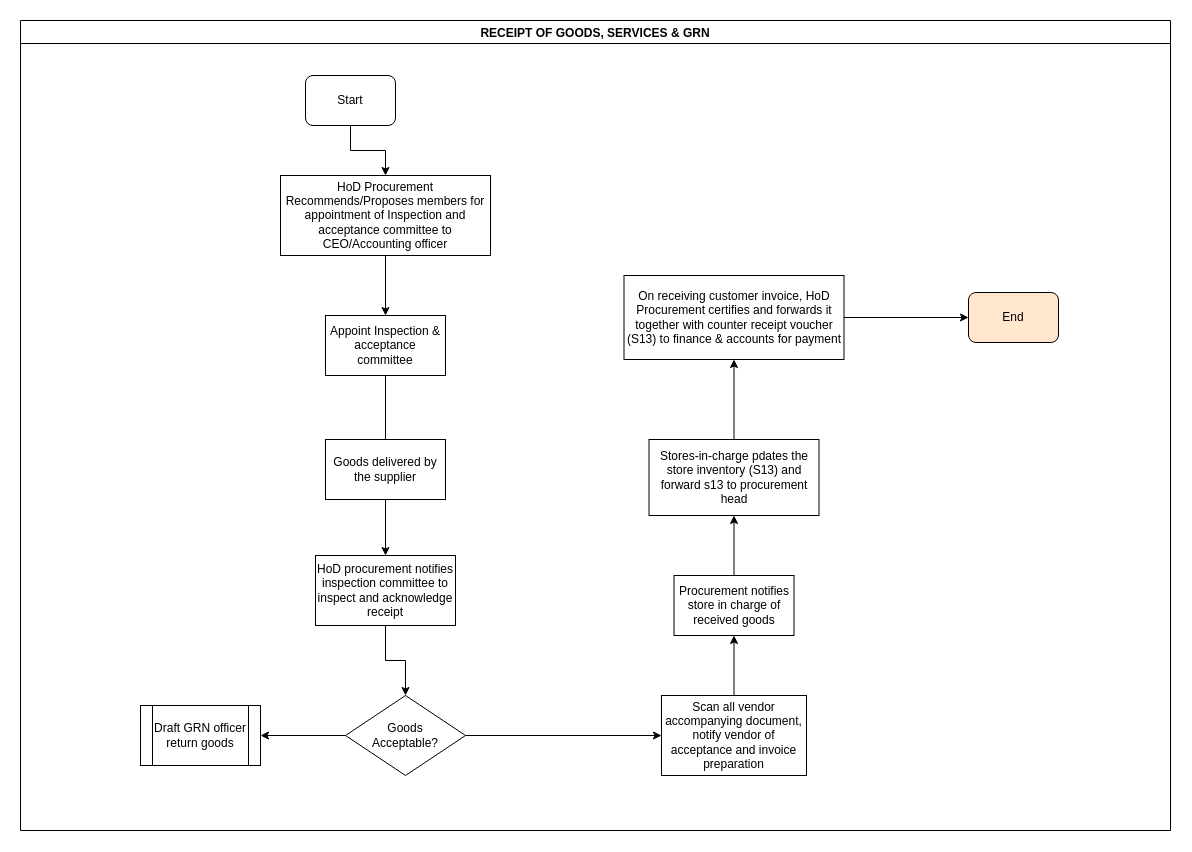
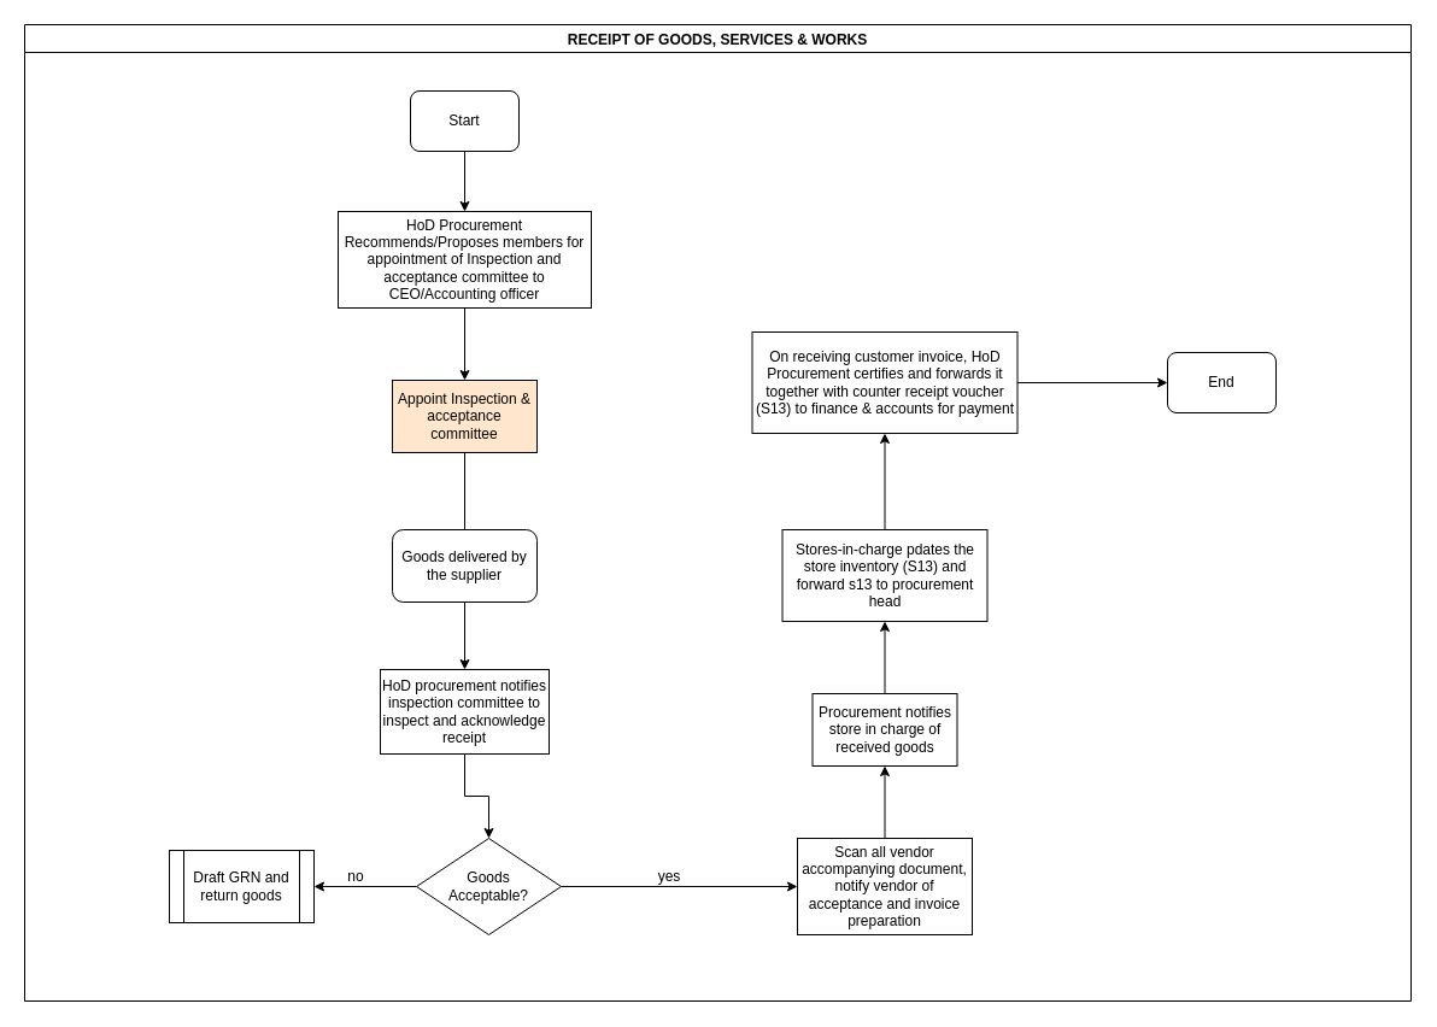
  <mxCell id="0" />
  <mxCell id="1" parent="0" />
- <mxCell id="2" value="RECEIPT OF GOODS, SERVICES &amp; GRN" style="swimlane;" vertex="1" parent="1"><mxGeometry x="20" y="20" width="1150" height="810" as="geometry" /></mxCell>
- <mxCell id="3" value="Start" style="rounded=1;whiteSpace=wrap;html=1;" vertex="1" parent="2"><mxGeometry x="285" y="55" width="90" height="50" as="geometry" /></mxCell>
+ <mxCell id="2" value="RECEIPT OF GOODS, SERVICES &amp; WORKS" style="swimlane;" vertex="1" parent="1"><mxGeometry x="20" y="20" width="1150" height="810" as="geometry" /></mxCell>
+ <mxCell id="3" value="Start" style="rounded=1;whiteSpace=wrap;html=1;" vertex="1" parent="2"><mxGeometry x="320" y="55" width="90" height="50" as="geometry" /></mxCell>
  <mxCell id="4" value="HoD Procurement Recommends/Proposes members for appointment of Inspection and acceptance committee to CEO/Accounting officer" style="rounded=0;whiteSpace=wrap;html=1;" vertex="1" parent="2"><mxGeometry x="260" y="155" width="210" height="80" as="geometry" /></mxCell>
  <mxCell id="5" value="" style="edgeStyle=orthogonalEdgeStyle;rounded=0;orthogonalLoop=1;jettySize=auto;html=1;entryX=0.5;entryY=0;entryDx=0;entryDy=0;" edge="1" parent="2" source="3" target="4"><mxGeometry relative="1" as="geometry"><mxPoint x="365" y="180" as="targetPoint" /></mxGeometry></mxCell>
- <mxCell id="6" value="Appoint Inspection &amp;amp; acceptance committee" style="whiteSpace=wrap;html=1;rounded=0;" vertex="1" parent="2"><mxGeometry x="305" y="295" width="120" height="60" as="geometry" /></mxCell>
+ <mxCell id="6" value="Appoint Inspection &amp;amp; acceptance committee" style="whiteSpace=wrap;html=1;rounded=0;fillColor=#ffe6cc;" vertex="1" parent="2"><mxGeometry x="305" y="295" width="120" height="60" as="geometry" /></mxCell>
  <mxCell id="7" value="" style="edgeStyle=orthogonalEdgeStyle;rounded=0;orthogonalLoop=1;jettySize=auto;html=1;" edge="1" parent="2" source="4" target="6"><mxGeometry relative="1" as="geometry" /></mxCell>
- <mxCell id="8" value="Goods delivered by the supplier" style="whiteSpace=wrap;html=1;rounded=0;" vertex="1" parent="2"><mxGeometry x="305" y="419" width="120" height="60" as="geometry" /></mxCell>
+ <mxCell id="8" value="Goods delivered by the supplier" style="whiteSpace=wrap;html=1;rounded=1;" vertex="1" parent="2"><mxGeometry x="305" y="419" width="120" height="60" as="geometry" /></mxCell>
  <mxCell id="9" value="" style="edgeStyle=orthogonalEdgeStyle;rounded=0;orthogonalLoop=1;jettySize=auto;html=1;endArrow=none;" edge="1" parent="2" source="6" target="8"><mxGeometry relative="1" as="geometry" /></mxCell>
  <mxCell id="10" value="HoD procurement notifies inspection committee to inspect and acknowledge receipt" style="whiteSpace=wrap;html=1;rounded=0;" vertex="1" parent="2"><mxGeometry x="295" y="535" width="140" height="70" as="geometry" /></mxCell>
  <mxCell id="11" value="" style="edgeStyle=orthogonalEdgeStyle;rounded=0;orthogonalLoop=1;jettySize=auto;html=1;" edge="1" parent="2" source="8" target="10"><mxGeometry relative="1" as="geometry" /></mxCell>
  <mxCell id="12" value="&lt;div&gt;Goods &lt;br&gt;&lt;/div&gt;&lt;div&gt;Acceptable?&lt;/div&gt;" style="rhombus;whiteSpace=wrap;html=1;rounded=0;" vertex="1" parent="2"><mxGeometry x="325" y="675" width="120" height="80" as="geometry" /></mxCell>
  <mxCell id="13" value="" style="edgeStyle=orthogonalEdgeStyle;rounded=0;orthogonalLoop=1;jettySize=auto;html=1;" edge="1" parent="2" source="10" target="12"><mxGeometry relative="1" as="geometry" /></mxCell>
- <mxCell id="14" value="Draft GRN officer return goods" style="shape=process;whiteSpace=wrap;html=1;backgroundOutline=1;rounded=0;" vertex="1" parent="2"><mxGeometry x="120" y="685" width="120" height="60" as="geometry" /></mxCell>
+ <mxCell id="14" value="Draft GRN and return goods" style="shape=process;whiteSpace=wrap;html=1;backgroundOutline=1;rounded=0;" vertex="1" parent="2"><mxGeometry x="120" y="685" width="120" height="60" as="geometry" /></mxCell>
  <mxCell id="15" value="" style="edgeStyle=orthogonalEdgeStyle;rounded=0;orthogonalLoop=1;jettySize=auto;html=1;entryX=1;entryY=0.5;entryDx=0;entryDy=0;" edge="1" parent="2" source="12" target="14"><mxGeometry relative="1" as="geometry"><mxPoint x="225" y="715" as="targetPoint" /></mxGeometry></mxCell>
+ <mxCell id="16" value="yes" style="text;html=1;strokeColor=none;fillColor=none;align=center;verticalAlign=middle;whiteSpace=wrap;rounded=0;" vertex="1" parent="2"><mxGeometry x="515" y="697" width="40" height="20" as="geometry" /></mxCell>
  <mxCell id="17" value="Procurement notifies store in charge of received goods" style="whiteSpace=wrap;html=1;rounded=0;" vertex="1" parent="2"><mxGeometry x="653.5" y="555" width="120" height="60" as="geometry" /></mxCell>
  <mxCell id="18" value="Stores-in-charge pdates the store inventory (S13) and forward s13 to procurement head" style="whiteSpace=wrap;html=1;rounded=0;" vertex="1" parent="2"><mxGeometry x="628.5" y="419" width="170" height="76" as="geometry" /></mxCell>
  <mxCell id="19" value="" style="edgeStyle=orthogonalEdgeStyle;rounded=0;orthogonalLoop=1;jettySize=auto;html=1;" edge="1" parent="2" source="17" target="18"><mxGeometry relative="1" as="geometry" /></mxCell>
  <mxCell id="20" value="On receiving customer invoice, HoD Procurement certifies and forwards it together with counter receipt voucher (S13) to finance &amp;amp; accounts for payment" style="whiteSpace=wrap;html=1;rounded=0;" vertex="1" parent="2"><mxGeometry x="603.5" y="255" width="220" height="84" as="geometry" /></mxCell>
  <mxCell id="21" value="" style="edgeStyle=orthogonalEdgeStyle;rounded=0;orthogonalLoop=1;jettySize=auto;html=1;" edge="1" parent="2" source="18" target="20"><mxGeometry relative="1" as="geometry" /></mxCell>
  <mxCell id="22" value="" style="edgeStyle=orthogonalEdgeStyle;rounded=0;orthogonalLoop=1;jettySize=auto;html=1;" edge="1" parent="2" source="23" target="17"><mxGeometry relative="1" as="geometry" /></mxCell>
  <mxCell id="23" value="Scan all vendor accompanying document, notify vendor of acceptance and invoice preparation" style="whiteSpace=wrap;html=1;rounded=0;" vertex="1" parent="2"><mxGeometry x="641" y="675" width="145" height="80" as="geometry" /></mxCell>
  <mxCell id="24" value="" style="edgeStyle=orthogonalEdgeStyle;rounded=0;orthogonalLoop=1;jettySize=auto;html=1;" edge="1" parent="2" source="12" target="23"><mxGeometry relative="1" as="geometry" /></mxCell>
- <mxCell id="25" value="End" style="rounded=1;whiteSpace=wrap;html=1;fillColor=#ffe6cc;" vertex="1" parent="2"><mxGeometry x="948" y="272" width="90" height="50" as="geometry" /></mxCell>
+ <mxCell id="25" value="End" style="rounded=1;whiteSpace=wrap;html=1;" vertex="1" parent="2"><mxGeometry x="948" y="272" width="90" height="50" as="geometry" /></mxCell>
  <mxCell id="26" value="" style="edgeStyle=orthogonalEdgeStyle;rounded=0;orthogonalLoop=1;jettySize=auto;html=1;entryX=0;entryY=0.5;entryDx=0;entryDy=0;" edge="1" parent="2" source="20" target="25"><mxGeometry relative="1" as="geometry"><mxPoint x="953.5" y="297" as="targetPoint" /></mxGeometry></mxCell>
+ <mxCell id="27" value="no" style="text;html=1;strokeColor=none;fillColor=none;align=center;verticalAlign=middle;whiteSpace=wrap;rounded=0;" vertex="1" parent="1"><mxGeometry x="275" y="717" width="40" height="20" as="geometry" /></mxCell>
